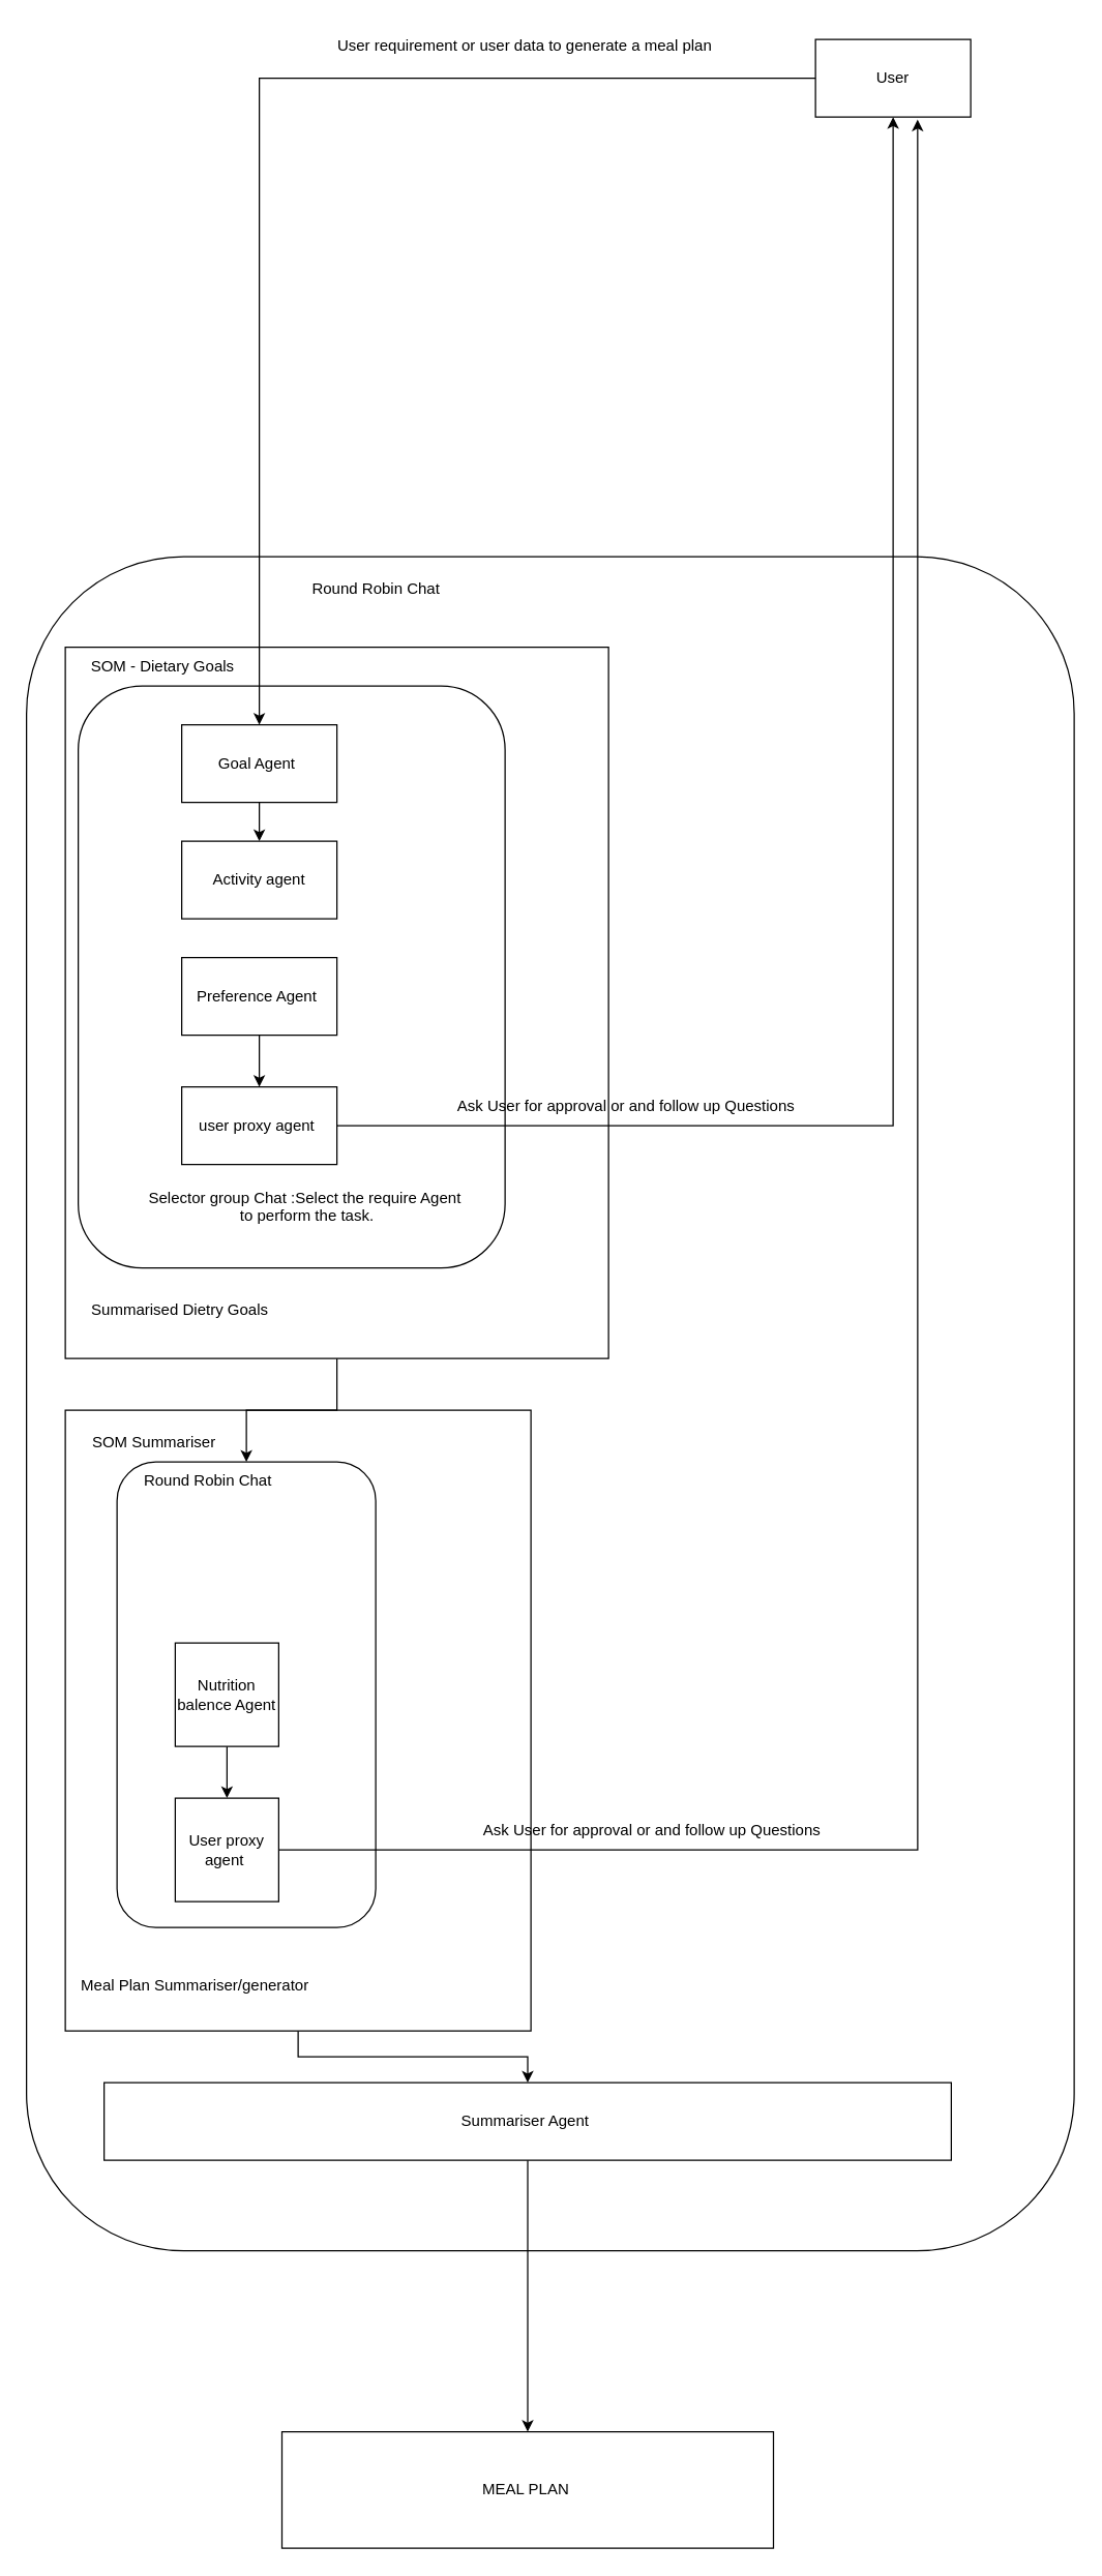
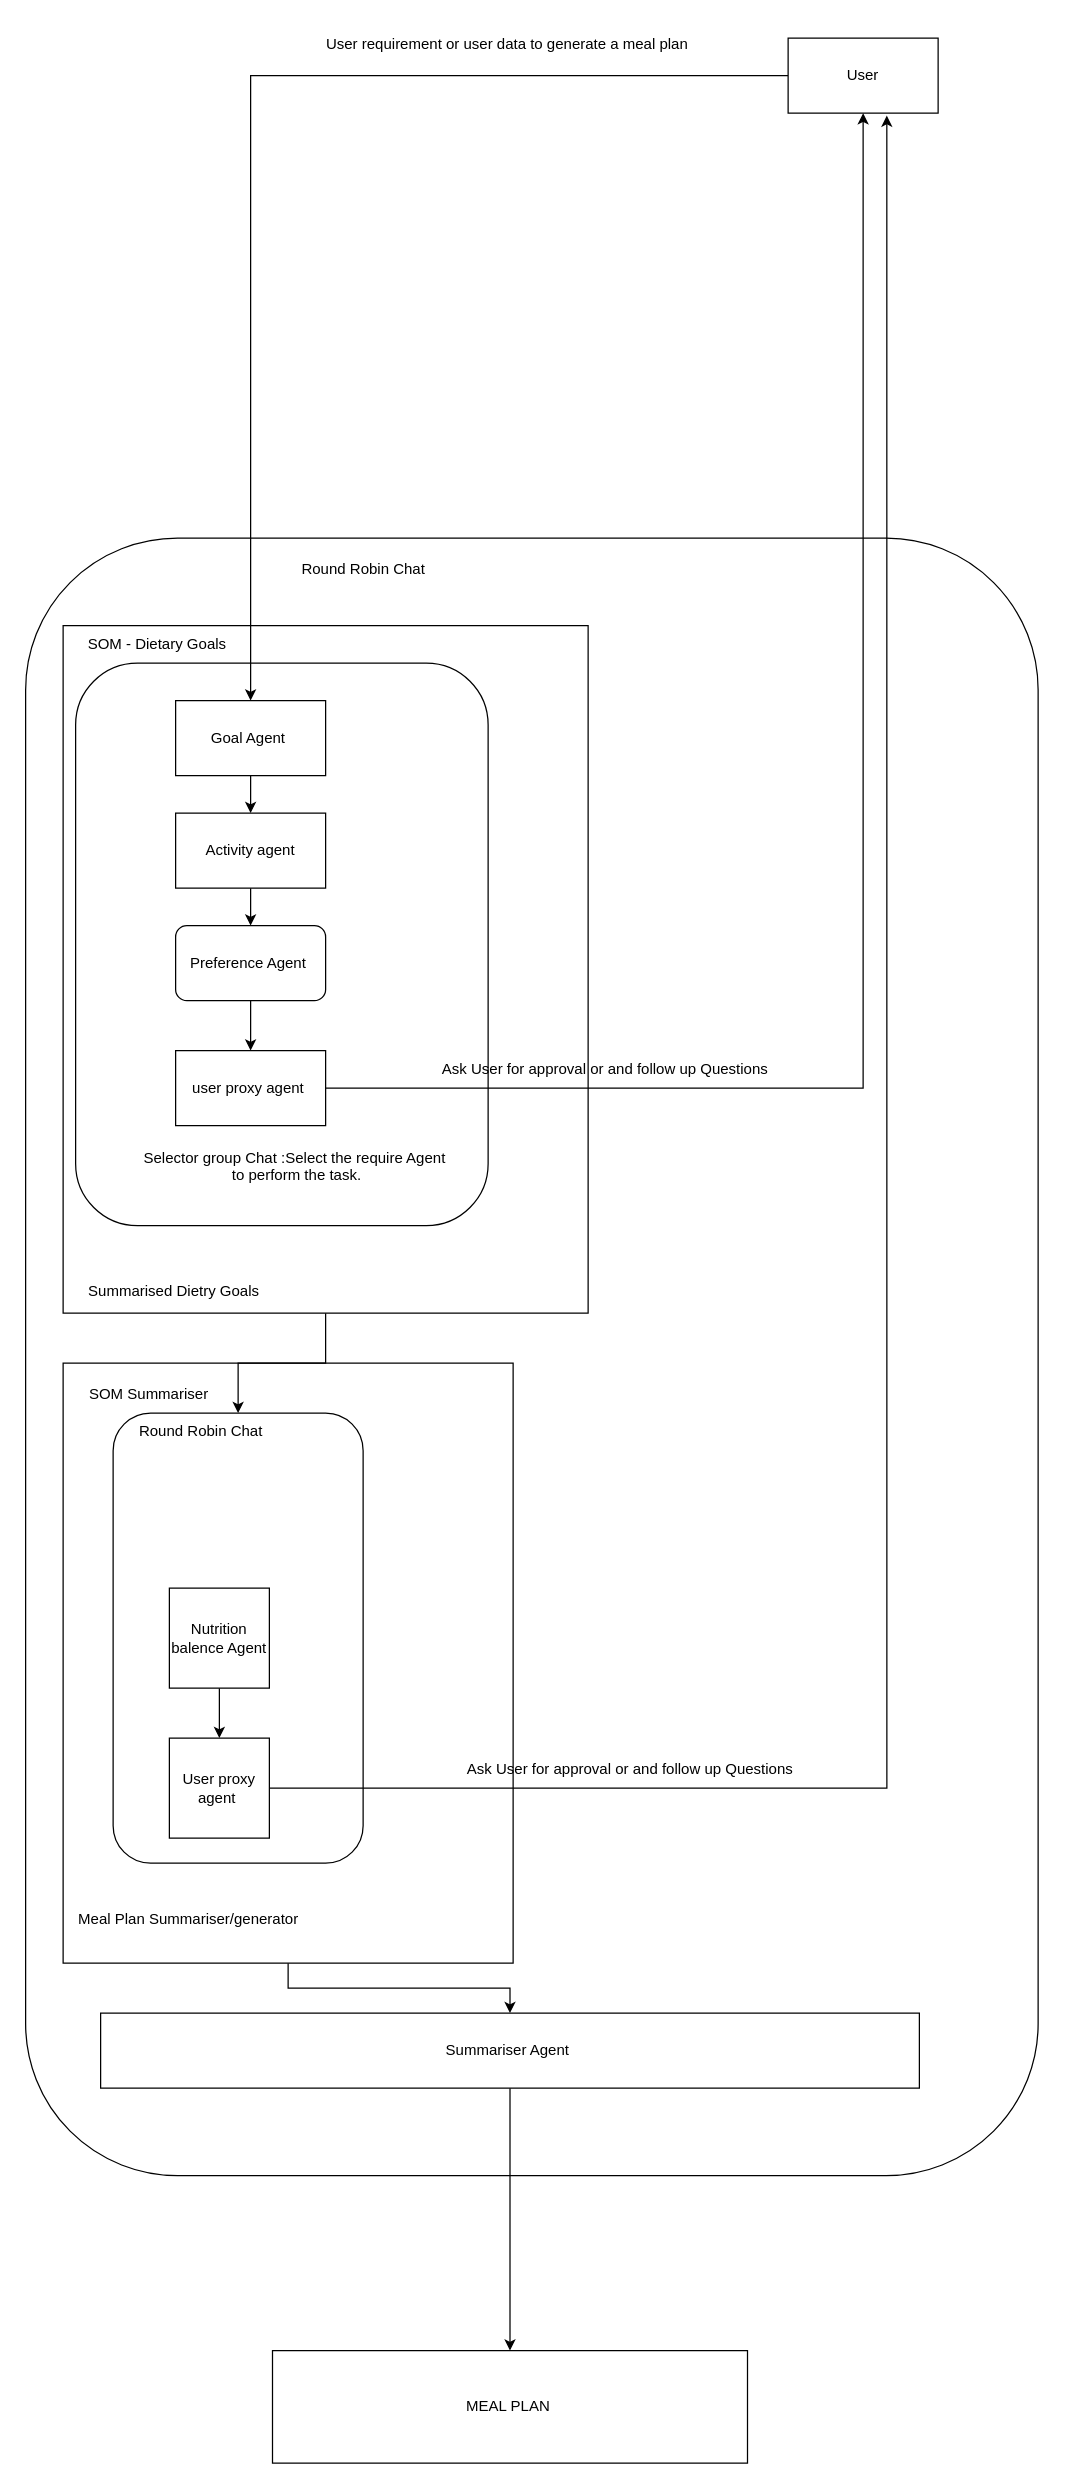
  <mxCell id="0" />
  <mxCell id="1" parent="0" />
  <mxCell id="2" value="" style="rounded=1;whiteSpace=wrap;html=1;" vertex="1" parent="1"><mxGeometry x="20" y="430" width="810" height="1310" as="geometry" /></mxCell>
  <mxCell id="3" value="" style="edgeStyle=orthogonalEdgeStyle;rounded=0;orthogonalLoop=1;jettySize=auto;html=1;" edge="1" parent="1" source="4" target="33"><mxGeometry relative="1" as="geometry" /></mxCell>
  <mxCell id="4" value="" style="rounded=0;whiteSpace=wrap;html=1;" vertex="1" parent="1"><mxGeometry x="50" y="1090" width="360" height="480" as="geometry" /></mxCell>
  <mxCell id="5" value="" style="rounded=1;whiteSpace=wrap;html=1;" vertex="1" parent="1"><mxGeometry x="90" y="1130" width="200" height="360" as="geometry" /></mxCell>
  <mxCell id="6" value="" style="edgeStyle=orthogonalEdgeStyle;rounded=0;orthogonalLoop=1;jettySize=auto;html=1;" edge="1" parent="1" source="7" target="5"><mxGeometry relative="1" as="geometry" /></mxCell>
  <mxCell id="7" value="" style="rounded=0;whiteSpace=wrap;html=1;" vertex="1" parent="1"><mxGeometry x="50" y="500" width="420" height="550" as="geometry" /></mxCell>
  <mxCell id="8" value="" style="rounded=1;whiteSpace=wrap;html=1;" vertex="1" parent="1"><mxGeometry x="60" y="530" width="330" height="450" as="geometry" /></mxCell>
  <mxCell id="9" style="edgeStyle=orthogonalEdgeStyle;rounded=0;orthogonalLoop=1;jettySize=auto;html=1;entryX=0.5;entryY=0;entryDx=0;entryDy=0;" edge="1" parent="1" source="10" target="12"><mxGeometry relative="1" as="geometry" /></mxCell>
  <mxCell id="10" value="User" style="rounded=0;whiteSpace=wrap;html=1;" vertex="1" parent="1"><mxGeometry x="630" y="30" width="120" height="60" as="geometry" /></mxCell>
  <mxCell id="11" value="" style="edgeStyle=orthogonalEdgeStyle;rounded=0;orthogonalLoop=1;jettySize=auto;html=1;" edge="1" parent="1" source="12" target="15"><mxGeometry relative="1" as="geometry" /></mxCell>
  <mxCell id="12" value="Goal Agent&amp;nbsp;" style="rounded=0;whiteSpace=wrap;html=1;" vertex="1" parent="1"><mxGeometry x="140" y="560" width="120" height="60" as="geometry" /></mxCell>
  <mxCell id="13" value="User requirement or user data to generate a meal plan" style="text;html=1;align=center;verticalAlign=middle;resizable=0;points=[];autosize=1;strokeColor=none;fillColor=none;" vertex="1" parent="1"><mxGeometry x="250" y="20" width="310" height="30" as="geometry" /></mxCell>
+ <mxCell id="14" value="" style="edgeStyle=orthogonalEdgeStyle;rounded=0;orthogonalLoop=1;jettySize=auto;html=1;" edge="1" parent="1" source="15" target="17"><mxGeometry relative="1" as="geometry" /></mxCell>
  <mxCell id="15" value="Activity agent" style="rounded=0;whiteSpace=wrap;html=1;" vertex="1" parent="1"><mxGeometry x="140" y="650" width="120" height="60" as="geometry" /></mxCell>
  <mxCell id="16" value="" style="edgeStyle=orthogonalEdgeStyle;rounded=0;orthogonalLoop=1;jettySize=auto;html=1;" edge="1" parent="1" source="17" target="19"><mxGeometry relative="1" as="geometry" /></mxCell>
- <mxCell id="17" value="Preference Agent&amp;nbsp;" style="rounded=0;whiteSpace=wrap;html=1;" vertex="1" parent="1"><mxGeometry x="140" y="740" width="120" height="60" as="geometry" /></mxCell>
+ <mxCell id="17" value="Preference Agent&amp;nbsp;" style="whiteSpace=wrap;html=1;rounded=1;" vertex="1" parent="1"><mxGeometry x="140" y="740" width="120" height="60" as="geometry" /></mxCell>
  <mxCell id="18" style="edgeStyle=orthogonalEdgeStyle;rounded=0;orthogonalLoop=1;jettySize=auto;html=1;entryX=0.5;entryY=1;entryDx=0;entryDy=0;" edge="1" parent="1" source="19" target="10"><mxGeometry relative="1" as="geometry" /></mxCell>
  <mxCell id="19" value="user proxy agent&amp;nbsp;" style="rounded=0;whiteSpace=wrap;html=1;" vertex="1" parent="1"><mxGeometry x="140" y="840" width="120" height="60" as="geometry" /></mxCell>
  <mxCell id="20" value="Ask User for approval or and follow up Questions&amp;nbsp;" style="text;html=1;align=center;verticalAlign=middle;resizable=0;points=[];autosize=1;strokeColor=none;fillColor=none;" vertex="1" parent="1"><mxGeometry x="340" y="840" width="290" height="30" as="geometry" /></mxCell>
  <mxCell id="21" value="Selector group Chat :Select the require Agent&lt;div&gt;&amp;nbsp;to perform the task.&lt;/div&gt;&lt;div&gt;&lt;br&gt;&lt;/div&gt;" style="text;html=1;align=center;verticalAlign=middle;resizable=0;points=[];autosize=1;strokeColor=none;fillColor=none;" vertex="1" parent="1"><mxGeometry x="100" y="910" width="270" height="60" as="geometry" /></mxCell>
  <mxCell id="22" value="SOM - Dietary Goals" style="text;html=1;align=center;verticalAlign=middle;resizable=0;points=[];autosize=1;strokeColor=none;fillColor=none;" vertex="1" parent="1"><mxGeometry x="60" y="500" width="130" height="30" as="geometry" /></mxCell>
- <mxCell id="23" value="Summarised Dietry Goals&amp;nbsp;" style="text;html=1;align=center;verticalAlign=middle;resizable=0;points=[];autosize=1;strokeColor=none;fillColor=none;" vertex="1" parent="1"><mxGeometry x="60" y="998" width="160" height="30" as="geometry" /></mxCell>
+ <mxCell id="23" value="Summarised Dietry Goals&amp;nbsp;" style="text;html=1;align=center;verticalAlign=middle;resizable=0;points=[];autosize=1;strokeColor=none;fillColor=none;" vertex="1" parent="1"><mxGeometry x="60" y="1018" width="160" height="30" as="geometry" /></mxCell>
  <mxCell id="24" value="" style="edgeStyle=orthogonalEdgeStyle;rounded=0;orthogonalLoop=1;jettySize=auto;html=1;" edge="1" parent="1" source="25" target="27"><mxGeometry relative="1" as="geometry" /></mxCell>
  <mxCell id="25" value="&lt;div&gt;Nutrition balence Agent&lt;/div&gt;" style="whiteSpace=wrap;html=1;aspect=fixed;" vertex="1" parent="1"><mxGeometry x="135" y="1270" width="80" height="80" as="geometry" /></mxCell>
  <mxCell id="26" value="SOM Summariser&amp;nbsp;" style="text;html=1;align=center;verticalAlign=middle;resizable=0;points=[];autosize=1;strokeColor=none;fillColor=none;" vertex="1" parent="1"><mxGeometry x="60" y="1100" width="120" height="30" as="geometry" /></mxCell>
  <mxCell id="27" value="&lt;div&gt;User proxy agent&amp;nbsp;&lt;/div&gt;" style="whiteSpace=wrap;html=1;aspect=fixed;" vertex="1" parent="1"><mxGeometry x="135" y="1390" width="80" height="80" as="geometry" /></mxCell>
  <mxCell id="28" style="edgeStyle=orthogonalEdgeStyle;rounded=0;orthogonalLoop=1;jettySize=auto;html=1;entryX=0.658;entryY=1.033;entryDx=0;entryDy=0;entryPerimeter=0;" edge="1" parent="1" source="27" target="10"><mxGeometry relative="1" as="geometry" /></mxCell>
  <mxCell id="29" value="Ask User for approval or and follow up Questions&amp;nbsp;" style="text;html=1;align=center;verticalAlign=middle;resizable=0;points=[];autosize=1;strokeColor=none;fillColor=none;" vertex="1" parent="1"><mxGeometry x="360" y="1400" width="290" height="30" as="geometry" /></mxCell>
  <mxCell id="30" value="Round Robin Chat" style="text;html=1;align=center;verticalAlign=middle;resizable=0;points=[];autosize=1;strokeColor=none;fillColor=none;" vertex="1" parent="1"><mxGeometry x="100" y="1130" width="120" height="30" as="geometry" /></mxCell>
  <mxCell id="31" value="Meal Plan Summariser/generator" style="text;html=1;align=center;verticalAlign=middle;resizable=0;points=[];autosize=1;strokeColor=none;fillColor=none;" vertex="1" parent="1"><mxGeometry x="50" y="1520" width="200" height="30" as="geometry" /></mxCell>
  <mxCell id="32" style="edgeStyle=orthogonalEdgeStyle;rounded=0;orthogonalLoop=1;jettySize=auto;html=1;entryX=0.5;entryY=0;entryDx=0;entryDy=0;" edge="1" parent="1" source="33" target="35"><mxGeometry relative="1" as="geometry" /></mxCell>
  <mxCell id="33" value="Summariser Agent&amp;nbsp;" style="rounded=0;whiteSpace=wrap;html=1;" vertex="1" parent="1"><mxGeometry x="80" y="1610" width="655" height="60" as="geometry" /></mxCell>
  <mxCell id="34" value="Round Robin Chat" style="text;html=1;align=center;verticalAlign=middle;resizable=0;points=[];autosize=1;strokeColor=none;fillColor=none;" vertex="1" parent="1"><mxGeometry x="230" y="440" width="120" height="30" as="geometry" /></mxCell>
  <mxCell id="35" value="MEAL PLAN&amp;nbsp;" style="whiteSpace=wrap;html=1;" vertex="1" parent="1"><mxGeometry x="217.5" y="1880" width="380" height="90" as="geometry" /></mxCell>
